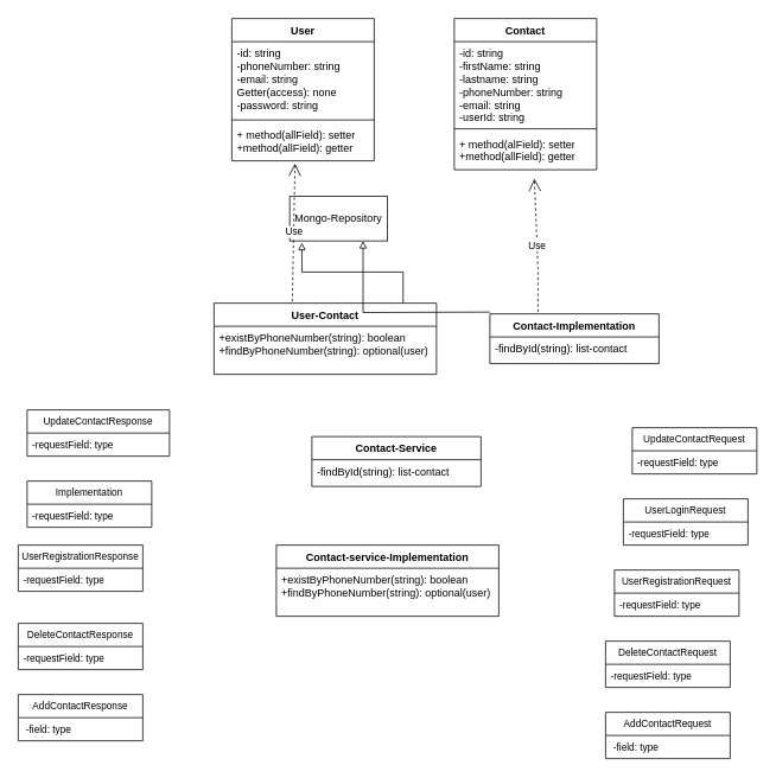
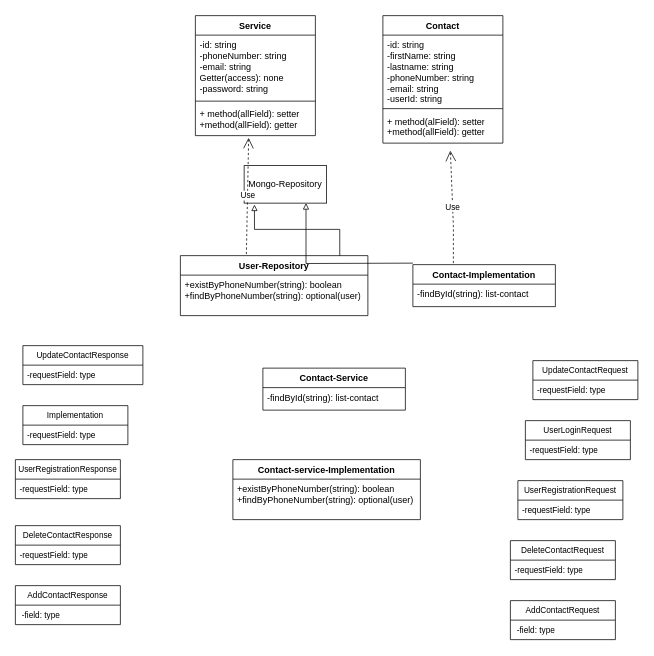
  <mxCell id="0" />
  <mxCell id="1" parent="0" />
  <mxCell id="2" value="Contact" style="swimlane;fontStyle=1;align=center;verticalAlign=top;childLayout=stackLayout;horizontal=1;startSize=26;horizontalStack=0;resizeParent=1;resizeParentMax=0;resizeLast=0;collapsible=1;marginBottom=0;whiteSpace=wrap;html=1;" parent="1" vertex="1"><mxGeometry x="510" y="20" width="160" height="170" as="geometry" /></mxCell>
  <mxCell id="3" value="-id: string&lt;div&gt;-firstName: string&lt;/div&gt;&lt;div&gt;-lastname: string&lt;/div&gt;&lt;div&gt;-phoneNumber: string&lt;/div&gt;&lt;div&gt;-email: string&lt;/div&gt;&lt;div&gt;-userId: string&lt;/div&gt;" style="text;strokeColor=none;fillColor=none;align=left;verticalAlign=top;spacingLeft=4;spacingRight=4;overflow=hidden;rotatable=0;points=[[0,0.5],[1,0.5]];portConstraint=eastwest;whiteSpace=wrap;html=1;" parent="2" vertex="1"><mxGeometry y="26" width="160" height="94" as="geometry" /></mxCell>
  <mxCell id="4" value="" style="line;strokeWidth=1;fillColor=none;align=left;verticalAlign=middle;spacingTop=-1;spacingLeft=3;spacingRight=3;rotatable=0;labelPosition=right;points=[];portConstraint=eastwest;strokeColor=inherit;" parent="2" vertex="1"><mxGeometry y="120" width="160" height="8" as="geometry" /></mxCell>
  <mxCell id="5" value="+ method(alField): setter&lt;div&gt;+method(allField): getter&lt;/div&gt;" style="text;strokeColor=none;fillColor=none;align=left;verticalAlign=top;spacingLeft=4;spacingRight=4;overflow=hidden;rotatable=0;points=[[0,0.5],[1,0.5]];portConstraint=eastwest;whiteSpace=wrap;html=1;" parent="2" vertex="1"><mxGeometry y="128" width="160" height="42" as="geometry" /></mxCell>
- <mxCell id="6" value="User" style="swimlane;fontStyle=1;align=center;verticalAlign=top;childLayout=stackLayout;horizontal=1;startSize=26;horizontalStack=0;resizeParent=1;resizeParentMax=0;resizeLast=0;collapsible=1;marginBottom=0;whiteSpace=wrap;html=1;" parent="1" vertex="1"><mxGeometry x="260" y="20" width="160" height="160" as="geometry" /></mxCell>
+ <mxCell id="6" value="Service" style="swimlane;fontStyle=1;align=center;verticalAlign=top;childLayout=stackLayout;horizontal=1;startSize=26;horizontalStack=0;resizeParent=1;resizeParentMax=0;resizeLast=0;collapsible=1;marginBottom=0;whiteSpace=wrap;html=1;" parent="1" vertex="1"><mxGeometry x="260" y="20" width="160" height="160" as="geometry" /></mxCell>
  <mxCell id="7" value="-id: string&lt;div&gt;-phoneNumber: string&lt;/div&gt;&lt;div&gt;-email: string&lt;/div&gt;&lt;div&gt;Getter(access): none&lt;/div&gt;&lt;div&gt;-password: string&lt;/div&gt;" style="text;strokeColor=none;fillColor=none;align=left;verticalAlign=top;spacingLeft=4;spacingRight=4;overflow=hidden;rotatable=0;points=[[0,0.5],[1,0.5]];portConstraint=eastwest;whiteSpace=wrap;html=1;" parent="6" vertex="1"><mxGeometry y="26" width="160" height="84" as="geometry" /></mxCell>
  <mxCell id="8" value="" style="line;strokeWidth=1;fillColor=none;align=left;verticalAlign=middle;spacingTop=-1;spacingLeft=3;spacingRight=3;rotatable=0;labelPosition=right;points=[];portConstraint=eastwest;strokeColor=inherit;" parent="6" vertex="1"><mxGeometry y="110" width="160" height="8" as="geometry" /></mxCell>
  <mxCell id="9" value="+ method(allField): setter&lt;div&gt;+method(allField): getter&lt;/div&gt;" style="text;strokeColor=none;fillColor=none;align=left;verticalAlign=top;spacingLeft=4;spacingRight=4;overflow=hidden;rotatable=0;points=[[0,0.5],[1,0.5]];portConstraint=eastwest;whiteSpace=wrap;html=1;" parent="6" vertex="1"><mxGeometry y="118" width="160" height="42" as="geometry" /></mxCell>
  <mxCell id="10" style="edgeStyle=orthogonalEdgeStyle;shape=connector;rounded=0;orthogonalLoop=1;jettySize=auto;html=1;strokeColor=default;align=center;verticalAlign=middle;fontFamily=Helvetica;fontSize=11;fontColor=default;labelBackgroundColor=default;endArrow=block;endFill=0;exitX=0.85;exitY=0.017;exitDx=0;exitDy=0;exitPerimeter=0;entryX=0.125;entryY=1.039;entryDx=0;entryDy=0;entryPerimeter=0;" edge="1" parent="1" source="11" target="16"><mxGeometry relative="1" as="geometry" /></mxCell>
- <mxCell id="11" value="User-Contact" style="swimlane;fontStyle=1;align=center;verticalAlign=top;childLayout=stackLayout;horizontal=1;startSize=26;horizontalStack=0;resizeParent=1;resizeParentMax=0;resizeLast=0;collapsible=1;marginBottom=0;whiteSpace=wrap;html=1;" parent="1" vertex="1"><mxGeometry x="240" y="340" width="250" height="80" as="geometry" /></mxCell>
+ <mxCell id="11" value="User-Repository" style="swimlane;fontStyle=1;align=center;verticalAlign=top;childLayout=stackLayout;horizontal=1;startSize=26;horizontalStack=0;resizeParent=1;resizeParentMax=0;resizeLast=0;collapsible=1;marginBottom=0;whiteSpace=wrap;html=1;" parent="1" vertex="1"><mxGeometry x="240" y="340" width="250" height="80" as="geometry" /></mxCell>
  <mxCell id="12" value="+existByPhoneNumber(string): boolean&lt;div&gt;+findByPhoneNumber(string): optional(user)&lt;br&gt;&lt;div&gt;&lt;br&gt;&lt;/div&gt;&lt;/div&gt;" style="text;strokeColor=none;fillColor=none;align=left;verticalAlign=top;spacingLeft=4;spacingRight=4;overflow=hidden;rotatable=0;points=[[0,0.5],[1,0.5]];portConstraint=eastwest;whiteSpace=wrap;html=1;" parent="11" vertex="1"><mxGeometry y="26" width="250" height="54" as="geometry" /></mxCell>
  <mxCell id="13" style="edgeStyle=orthogonalEdgeStyle;shape=connector;rounded=0;orthogonalLoop=1;jettySize=auto;html=1;strokeColor=default;align=center;verticalAlign=middle;fontFamily=Helvetica;fontSize=11;fontColor=default;labelBackgroundColor=default;endArrow=block;endFill=0;entryX=0.75;entryY=1;entryDx=0;entryDy=0;" edge="1" parent="1" target="16"><mxGeometry relative="1" as="geometry"><mxPoint x="570" y="300" as="targetPoint" /><mxPoint x="550" y="350" as="sourcePoint" /></mxGeometry></mxCell>
  <mxCell id="14" value="Contact-Implementation" style="swimlane;fontStyle=1;align=center;verticalAlign=top;childLayout=stackLayout;horizontal=1;startSize=26;horizontalStack=0;resizeParent=1;resizeParentMax=0;resizeLast=0;collapsible=1;marginBottom=0;whiteSpace=wrap;html=1;" parent="1" vertex="1"><mxGeometry x="550" y="352" width="190" height="56" as="geometry" /></mxCell>
  <mxCell id="15" value="-findById(string): list-contact" style="text;strokeColor=none;fillColor=none;align=left;verticalAlign=top;spacingLeft=4;spacingRight=4;overflow=hidden;rotatable=0;points=[[0,0.5],[1,0.5]];portConstraint=eastwest;whiteSpace=wrap;html=1;" parent="14" vertex="1"><mxGeometry y="26" width="190" height="30" as="geometry" /></mxCell>
  <mxCell id="16" value="Mongo-Repository" style="html=1;whiteSpace=wrap;" vertex="1" parent="1"><mxGeometry x="325" y="220" width="110" height="50" as="geometry" /></mxCell>
  <mxCell id="17" value="Use" style="endArrow=open;endSize=12;dashed=1;html=1;rounded=0;" edge="1" parent="1"><mxGeometry width="160" relative="1" as="geometry"><mxPoint x="604" y="350" as="sourcePoint" /><mxPoint x="600" y="200" as="targetPoint" /><Array as="points"><mxPoint x="604" y="300" /></Array></mxGeometry></mxCell>
  <mxCell id="18" value="Use" style="endArrow=open;endSize=12;dashed=1;html=1;rounded=0;exitX=0.352;exitY=-0.025;exitDx=0;exitDy=0;exitPerimeter=0;entryX=0.444;entryY=1.071;entryDx=0;entryDy=0;entryPerimeter=0;" edge="1" parent="1" source="11" target="9"><mxGeometry width="160" relative="1" as="geometry"><mxPoint x="330" y="310" as="sourcePoint" /><mxPoint x="328" y="190" as="targetPoint" /></mxGeometry></mxCell>
  <mxCell id="19" value="UpdateContactRequest" style="swimlane;fontStyle=0;childLayout=stackLayout;horizontal=1;startSize=26;fillColor=none;horizontalStack=0;resizeParent=1;resizeParentMax=0;resizeLast=0;collapsible=1;marginBottom=0;whiteSpace=wrap;html=1;fontFamily=Helvetica;fontSize=11;fontColor=default;labelBackgroundColor=default;" vertex="1" parent="1"><mxGeometry x="710" y="480" width="140" height="52" as="geometry" /></mxCell>
  <mxCell id="20" value="-requestField: type" style="text;strokeColor=none;fillColor=none;align=left;verticalAlign=top;spacingLeft=4;spacingRight=4;overflow=hidden;rotatable=0;points=[[0,0.5],[1,0.5]];portConstraint=eastwest;whiteSpace=wrap;html=1;fontFamily=Helvetica;fontSize=11;fontColor=default;labelBackgroundColor=default;" vertex="1" parent="19"><mxGeometry y="26" width="140" height="26" as="geometry" /></mxCell>
  <mxCell id="21" value="DeleteContactRequest" style="swimlane;fontStyle=0;childLayout=stackLayout;horizontal=1;startSize=26;fillColor=none;horizontalStack=0;resizeParent=1;resizeParentMax=0;resizeLast=0;collapsible=1;marginBottom=0;whiteSpace=wrap;html=1;fontFamily=Helvetica;fontSize=11;fontColor=default;labelBackgroundColor=default;" vertex="1" parent="1"><mxGeometry x="680" y="720" width="140" height="52" as="geometry" /></mxCell>
  <mxCell id="22" value="-requestField: type" style="text;strokeColor=none;fillColor=none;align=left;verticalAlign=top;spacingLeft=4;spacingRight=4;overflow=hidden;rotatable=0;points=[[0,0.5],[1,0.5]];portConstraint=eastwest;whiteSpace=wrap;html=1;fontFamily=Helvetica;fontSize=11;fontColor=default;labelBackgroundColor=default;" vertex="1" parent="21"><mxGeometry y="26" width="140" height="26" as="geometry" /></mxCell>
  <mxCell id="23" value="AddContactRequest" style="swimlane;fontStyle=0;childLayout=stackLayout;horizontal=1;startSize=26;fillColor=none;horizontalStack=0;resizeParent=1;resizeParentMax=0;resizeLast=0;collapsible=1;marginBottom=0;whiteSpace=wrap;html=1;fontFamily=Helvetica;fontSize=11;fontColor=default;labelBackgroundColor=default;" vertex="1" parent="1"><mxGeometry x="680" y="800" width="140" height="52" as="geometry" /></mxCell>
  <mxCell id="24" value="&amp;nbsp;-field: type" style="text;strokeColor=none;fillColor=none;align=left;verticalAlign=top;spacingLeft=4;spacingRight=4;overflow=hidden;rotatable=0;points=[[0,0.5],[1,0.5]];portConstraint=eastwest;whiteSpace=wrap;html=1;fontFamily=Helvetica;fontSize=11;fontColor=default;labelBackgroundColor=default;" vertex="1" parent="23"><mxGeometry y="26" width="140" height="26" as="geometry" /></mxCell>
  <mxCell id="25" value="UserRegistrationRequest" style="swimlane;fontStyle=0;childLayout=stackLayout;horizontal=1;startSize=26;fillColor=none;horizontalStack=0;resizeParent=1;resizeParentMax=0;resizeLast=0;collapsible=1;marginBottom=0;whiteSpace=wrap;html=1;fontFamily=Helvetica;fontSize=11;fontColor=default;labelBackgroundColor=default;" vertex="1" parent="1"><mxGeometry x="690" y="640" width="140" height="52" as="geometry" /></mxCell>
  <mxCell id="26" value="-requestField: type" style="text;strokeColor=none;fillColor=none;align=left;verticalAlign=top;spacingLeft=4;spacingRight=4;overflow=hidden;rotatable=0;points=[[0,0.5],[1,0.5]];portConstraint=eastwest;whiteSpace=wrap;html=1;fontFamily=Helvetica;fontSize=11;fontColor=default;labelBackgroundColor=default;" vertex="1" parent="25"><mxGeometry y="26" width="140" height="26" as="geometry" /></mxCell>
  <mxCell id="27" value="UserLoginRequest" style="swimlane;fontStyle=0;childLayout=stackLayout;horizontal=1;startSize=26;fillColor=none;horizontalStack=0;resizeParent=1;resizeParentMax=0;resizeLast=0;collapsible=1;marginBottom=0;whiteSpace=wrap;html=1;fontFamily=Helvetica;fontSize=11;fontColor=default;labelBackgroundColor=default;" vertex="1" parent="1"><mxGeometry x="700" y="560" width="140" height="52" as="geometry" /></mxCell>
  <mxCell id="28" value="-requestField: type" style="text;strokeColor=none;fillColor=none;align=left;verticalAlign=top;spacingLeft=4;spacingRight=4;overflow=hidden;rotatable=0;points=[[0,0.5],[1,0.5]];portConstraint=eastwest;whiteSpace=wrap;html=1;fontFamily=Helvetica;fontSize=11;fontColor=default;labelBackgroundColor=default;" vertex="1" parent="27"><mxGeometry y="26" width="140" height="26" as="geometry" /></mxCell>
  <mxCell id="29" value="UpdateContactResponse" style="swimlane;fontStyle=0;childLayout=stackLayout;horizontal=1;startSize=26;fillColor=none;horizontalStack=0;resizeParent=1;resizeParentMax=0;resizeLast=0;collapsible=1;marginBottom=0;whiteSpace=wrap;html=1;fontFamily=Helvetica;fontSize=11;fontColor=default;labelBackgroundColor=default;" vertex="1" parent="1"><mxGeometry x="30" y="460" width="160" height="52" as="geometry" /></mxCell>
  <mxCell id="30" value="-requestField: type" style="text;strokeColor=none;fillColor=none;align=left;verticalAlign=top;spacingLeft=4;spacingRight=4;overflow=hidden;rotatable=0;points=[[0,0.5],[1,0.5]];portConstraint=eastwest;whiteSpace=wrap;html=1;fontFamily=Helvetica;fontSize=11;fontColor=default;labelBackgroundColor=default;" vertex="1" parent="29"><mxGeometry y="26" width="160" height="26" as="geometry" /></mxCell>
  <mxCell id="31" value="Implementation" style="swimlane;fontStyle=0;childLayout=stackLayout;horizontal=1;startSize=26;fillColor=none;horizontalStack=0;resizeParent=1;resizeParentMax=0;resizeLast=0;collapsible=1;marginBottom=0;whiteSpace=wrap;html=1;fontFamily=Helvetica;fontSize=11;fontColor=default;labelBackgroundColor=default;" vertex="1" parent="1"><mxGeometry x="30" y="540" width="140" height="52" as="geometry" /></mxCell>
  <mxCell id="32" value="-requestField: type" style="text;strokeColor=none;fillColor=none;align=left;verticalAlign=top;spacingLeft=4;spacingRight=4;overflow=hidden;rotatable=0;points=[[0,0.5],[1,0.5]];portConstraint=eastwest;whiteSpace=wrap;html=1;fontFamily=Helvetica;fontSize=11;fontColor=default;labelBackgroundColor=default;" vertex="1" parent="31"><mxGeometry y="26" width="140" height="26" as="geometry" /></mxCell>
  <mxCell id="33" value="UserRegistrationResponse" style="swimlane;fontStyle=0;childLayout=stackLayout;horizontal=1;startSize=26;fillColor=none;horizontalStack=0;resizeParent=1;resizeParentMax=0;resizeLast=0;collapsible=1;marginBottom=0;whiteSpace=wrap;html=1;fontFamily=Helvetica;fontSize=11;fontColor=default;labelBackgroundColor=default;" vertex="1" parent="1"><mxGeometry x="20" y="612" width="140" height="52" as="geometry" /></mxCell>
  <mxCell id="34" value="-requestField: type" style="text;strokeColor=none;fillColor=none;align=left;verticalAlign=top;spacingLeft=4;spacingRight=4;overflow=hidden;rotatable=0;points=[[0,0.5],[1,0.5]];portConstraint=eastwest;whiteSpace=wrap;html=1;fontFamily=Helvetica;fontSize=11;fontColor=default;labelBackgroundColor=default;" vertex="1" parent="33"><mxGeometry y="26" width="140" height="26" as="geometry" /></mxCell>
  <mxCell id="35" value="DeleteContactResponse" style="swimlane;fontStyle=0;childLayout=stackLayout;horizontal=1;startSize=26;fillColor=none;horizontalStack=0;resizeParent=1;resizeParentMax=0;resizeLast=0;collapsible=1;marginBottom=0;whiteSpace=wrap;html=1;fontFamily=Helvetica;fontSize=11;fontColor=default;labelBackgroundColor=default;" vertex="1" parent="1"><mxGeometry x="20" y="700" width="140" height="52" as="geometry" /></mxCell>
  <mxCell id="36" value="-requestField: type" style="text;strokeColor=none;fillColor=none;align=left;verticalAlign=top;spacingLeft=4;spacingRight=4;overflow=hidden;rotatable=0;points=[[0,0.5],[1,0.5]];portConstraint=eastwest;whiteSpace=wrap;html=1;fontFamily=Helvetica;fontSize=11;fontColor=default;labelBackgroundColor=default;" vertex="1" parent="35"><mxGeometry y="26" width="140" height="26" as="geometry" /></mxCell>
  <mxCell id="37" value="AddContactResponse" style="swimlane;fontStyle=0;childLayout=stackLayout;horizontal=1;startSize=26;fillColor=none;horizontalStack=0;resizeParent=1;resizeParentMax=0;resizeLast=0;collapsible=1;marginBottom=0;whiteSpace=wrap;html=1;fontFamily=Helvetica;fontSize=11;fontColor=default;labelBackgroundColor=default;" vertex="1" parent="1"><mxGeometry x="20" y="780" width="140" height="52" as="geometry" /></mxCell>
  <mxCell id="38" value="&amp;nbsp;-field: type" style="text;strokeColor=none;fillColor=none;align=left;verticalAlign=top;spacingLeft=4;spacingRight=4;overflow=hidden;rotatable=0;points=[[0,0.5],[1,0.5]];portConstraint=eastwest;whiteSpace=wrap;html=1;fontFamily=Helvetica;fontSize=11;fontColor=default;labelBackgroundColor=default;" vertex="1" parent="37"><mxGeometry y="26" width="140" height="26" as="geometry" /></mxCell>
  <mxCell id="39" value="Contact-Service" style="swimlane;fontStyle=1;align=center;verticalAlign=top;childLayout=stackLayout;horizontal=1;startSize=26;horizontalStack=0;resizeParent=1;resizeParentMax=0;resizeLast=0;collapsible=1;marginBottom=0;whiteSpace=wrap;html=1;" vertex="1" parent="1"><mxGeometry x="350" y="490" width="190" height="56" as="geometry" /></mxCell>
  <mxCell id="40" value="-findById(string): list-contact" style="text;strokeColor=none;fillColor=none;align=left;verticalAlign=top;spacingLeft=4;spacingRight=4;overflow=hidden;rotatable=0;points=[[0,0.5],[1,0.5]];portConstraint=eastwest;whiteSpace=wrap;html=1;" vertex="1" parent="39"><mxGeometry y="26" width="190" height="30" as="geometry" /></mxCell>
  <mxCell id="41" value="Contact-service-Implementation" style="swimlane;fontStyle=1;align=center;verticalAlign=top;childLayout=stackLayout;horizontal=1;startSize=26;horizontalStack=0;resizeParent=1;resizeParentMax=0;resizeLast=0;collapsible=1;marginBottom=0;whiteSpace=wrap;html=1;" vertex="1" parent="1"><mxGeometry x="310" y="612" width="250" height="80" as="geometry" /></mxCell>
  <mxCell id="42" value="+existByPhoneNumber(string): boolean&lt;div&gt;+findByPhoneNumber(string): optional(user)&lt;br&gt;&lt;div&gt;&lt;br&gt;&lt;/div&gt;&lt;/div&gt;" style="text;strokeColor=none;fillColor=none;align=left;verticalAlign=top;spacingLeft=4;spacingRight=4;overflow=hidden;rotatable=0;points=[[0,0.5],[1,0.5]];portConstraint=eastwest;whiteSpace=wrap;html=1;" vertex="1" parent="41"><mxGeometry y="26" width="250" height="54" as="geometry" /></mxCell>
